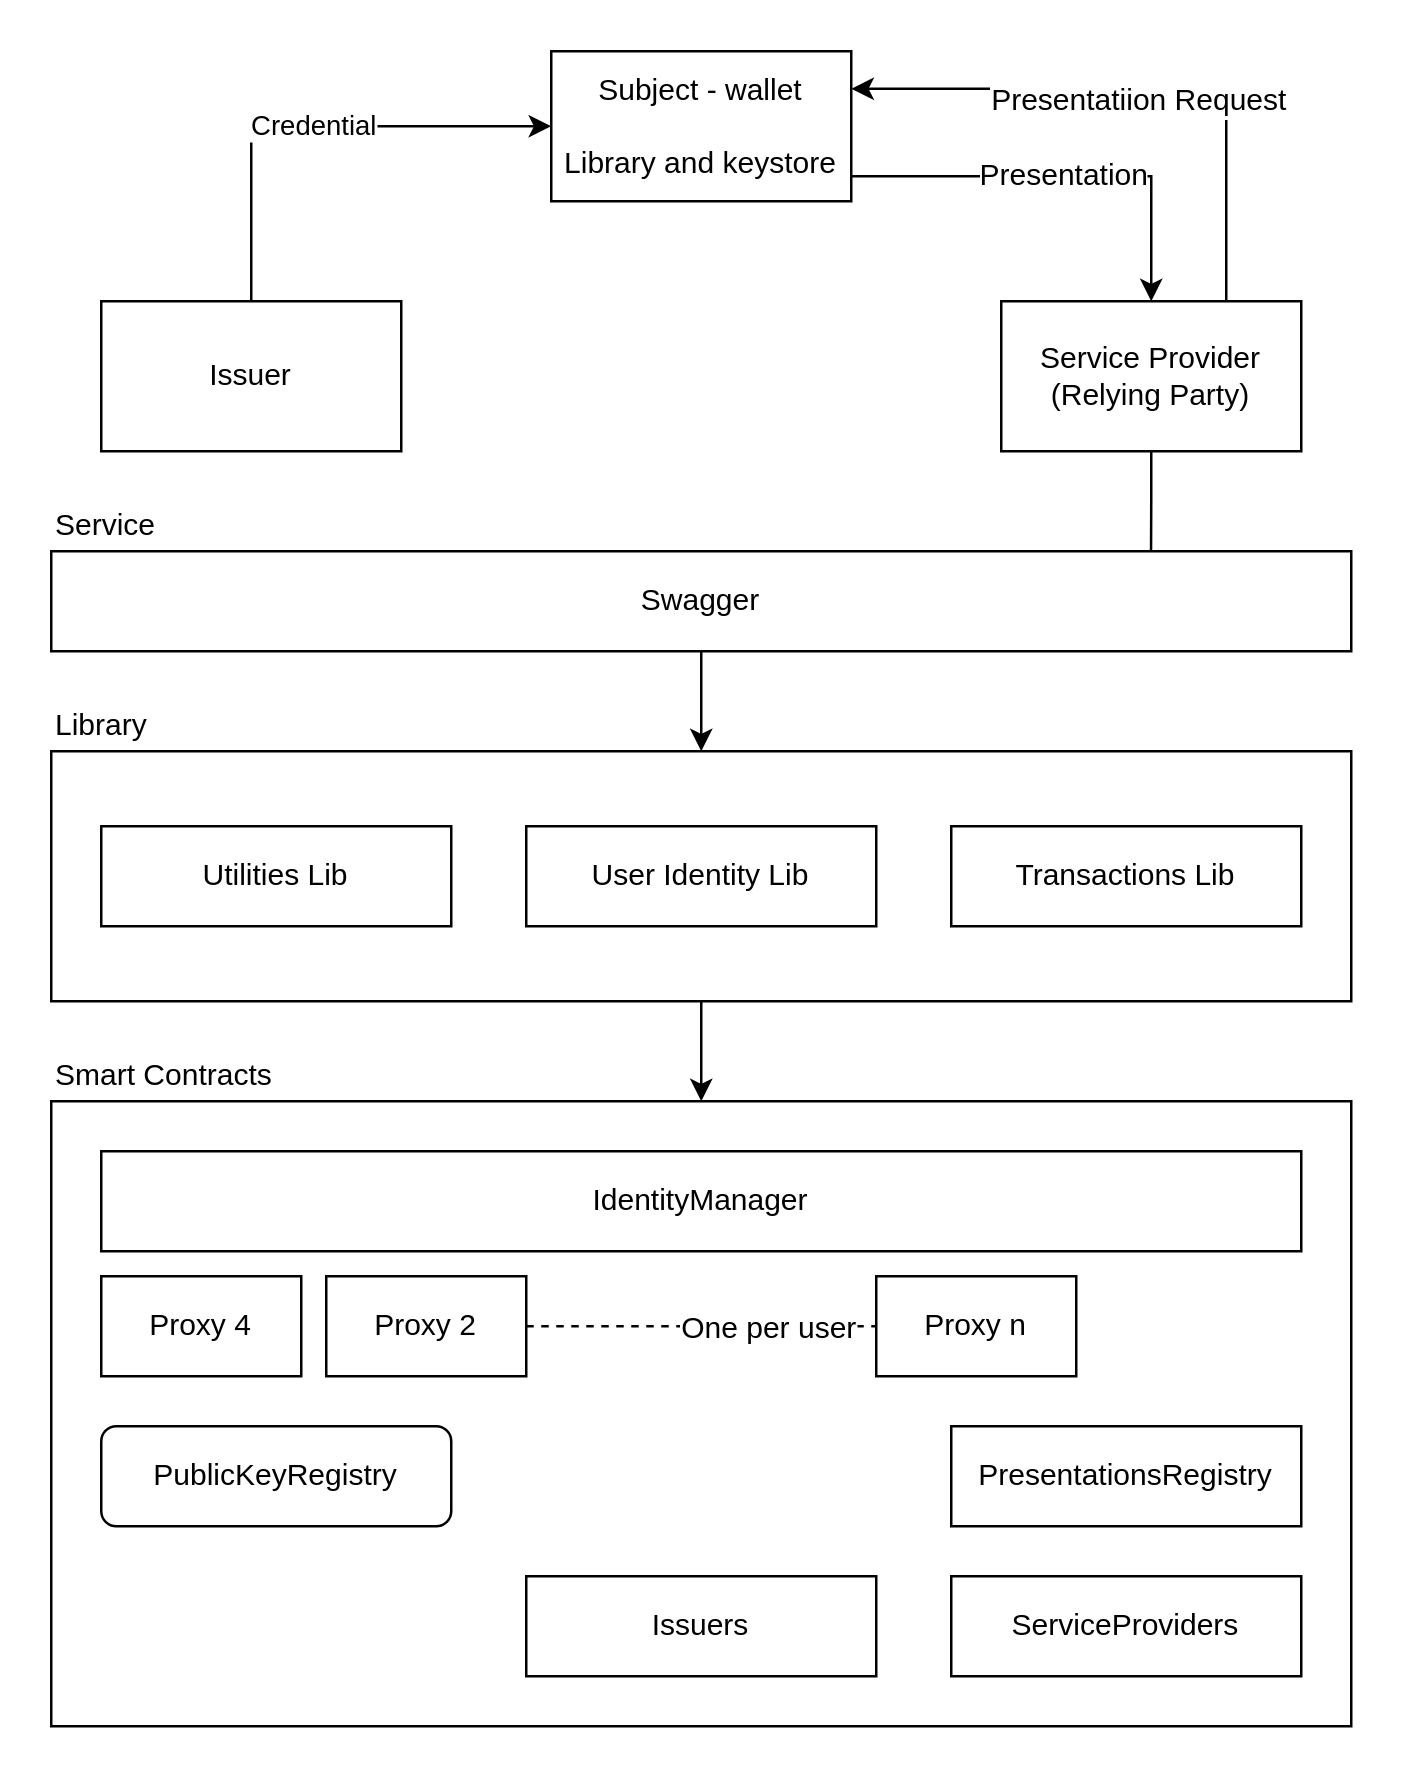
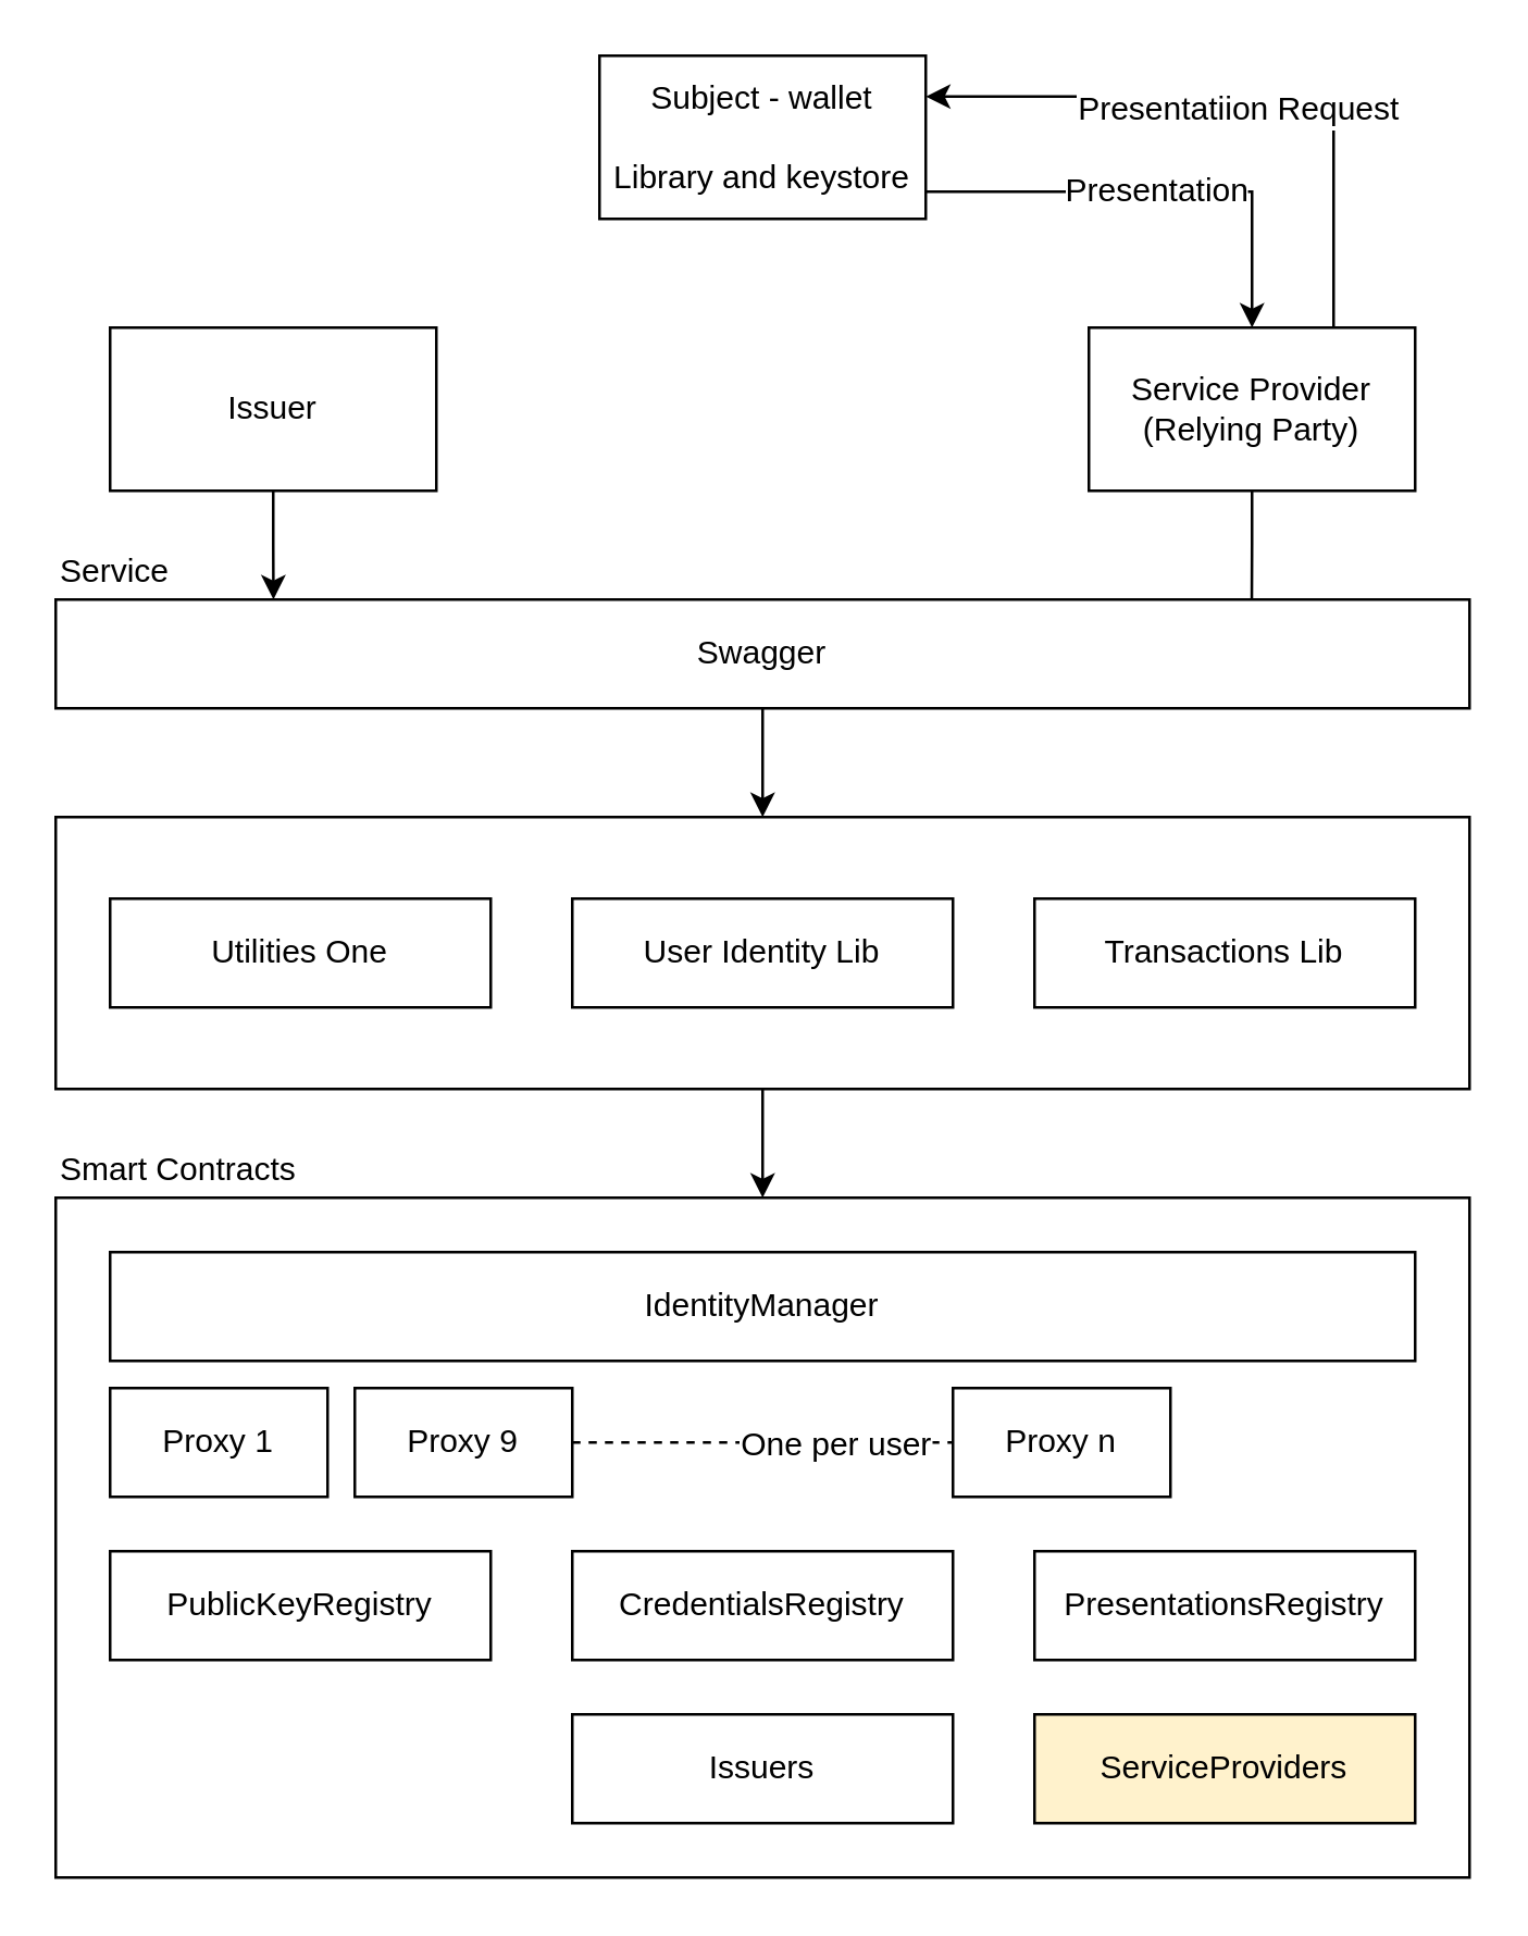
  <mxCell id="0" />
  <mxCell id="1" parent="0" />
- <mxCell id="2" value="Credential" style="edgeStyle=orthogonalEdgeStyle;rounded=0;orthogonalLoop=1;jettySize=auto;html=1;entryX=0;entryY=0.5;entryDx=0;entryDy=0;" parent="1" source="4" target="7" edge="1"><mxGeometry relative="1" as="geometry"><Array as="points"><mxPoint x="100" y="50" /></Array></mxGeometry></mxCell>
+ <mxCell id="3" value="" style="edgeStyle=orthogonalEdgeStyle;rounded=0;orthogonalLoop=1;jettySize=auto;html=1;entryX=0.154;entryY=0;entryDx=0;entryDy=0;entryPerimeter=0;" parent="1" source="4" target="30" edge="1"><mxGeometry relative="1" as="geometry" /></mxCell>
  <mxCell id="4" value="Issuer" style="rounded=0;whiteSpace=wrap;html=1;" parent="1" vertex="1"><mxGeometry x="40" y="120" width="120" height="60" as="geometry" /></mxCell>
  <mxCell id="5" style="edgeStyle=orthogonalEdgeStyle;rounded=0;orthogonalLoop=1;jettySize=auto;html=1;entryX=0.5;entryY=0;entryDx=0;entryDy=0;" parent="1" source="7" target="11" edge="1"><mxGeometry relative="1" as="geometry"><Array as="points"><mxPoint x="460" y="70" /></Array></mxGeometry></mxCell>
  <mxCell id="6" value="Presentation" style="text;html=1;align=center;verticalAlign=middle;resizable=0;points=[];;labelBackgroundColor=#ffffff;" parent="5" vertex="1" connectable="0"><mxGeometry x="-0.013" y="1" relative="1" as="geometry"><mxPoint as="offset" /></mxGeometry></mxCell>
  <mxCell id="7" value="Subject - wallet&lt;br&gt;&lt;br&gt;Library and keystore" style="rounded=0;whiteSpace=wrap;html=1;" parent="1" vertex="1"><mxGeometry x="220" y="20" width="120" height="60" as="geometry" /></mxCell>
  <mxCell id="8" style="edgeStyle=orthogonalEdgeStyle;rounded=0;orthogonalLoop=1;jettySize=auto;html=1;exitX=0.75;exitY=0;exitDx=0;exitDy=0;entryX=1;entryY=0.25;entryDx=0;entryDy=0;" parent="1" source="11" target="7" edge="1"><mxGeometry relative="1" as="geometry"><Array as="points"><mxPoint x="490" y="35" /></Array></mxGeometry></mxCell>
  <mxCell id="9" value="Presentatiion Request" style="text;html=1;align=center;verticalAlign=middle;resizable=0;points=[];;labelBackgroundColor=#ffffff;" parent="8" vertex="1" connectable="0"><mxGeometry x="0.026" y="4" relative="1" as="geometry"><mxPoint as="offset" /></mxGeometry></mxCell>
  <mxCell id="10" style="edgeStyle=orthogonalEdgeStyle;rounded=0;orthogonalLoop=1;jettySize=auto;html=1;entryX=0.846;entryY=0;entryDx=0;entryDy=0;entryPerimeter=0;endArrow=none;" parent="1" source="11" target="30" edge="1"><mxGeometry relative="1" as="geometry" /></mxCell>
  <mxCell id="11" value="Service Provider (Relying Party)" style="rounded=0;whiteSpace=wrap;html=1;" parent="1" vertex="1"><mxGeometry x="400" y="120" width="120" height="60" as="geometry" /></mxCell>
  <mxCell id="12" value="" style="rounded=0;whiteSpace=wrap;html=1;align=left;" parent="1" vertex="1"><mxGeometry x="20" y="440" width="520" height="250" as="geometry" /></mxCell>
  <mxCell id="13" value="Smart Contracts" style="text;html=1;strokeColor=none;fillColor=none;align=left;verticalAlign=middle;whiteSpace=wrap;rounded=0;" parent="1" vertex="1"><mxGeometry x="20" y="420" width="130" height="20" as="geometry" /></mxCell>
  <mxCell id="14" value="IdentityManager" style="rounded=0;whiteSpace=wrap;html=1;" parent="1" vertex="1"><mxGeometry x="40" y="460" width="480" height="40" as="geometry" /></mxCell>
- <mxCell id="15" value="Proxy 4" style="rounded=0;whiteSpace=wrap;html=1;" parent="1" vertex="1"><mxGeometry x="40" y="510" width="80" height="40" as="geometry" /></mxCell>
+ <mxCell id="15" value="Proxy 1" style="rounded=0;whiteSpace=wrap;html=1;" parent="1" vertex="1"><mxGeometry x="40" y="510" width="80" height="40" as="geometry" /></mxCell>
  <mxCell id="16" value="Proxy n" style="rounded=0;whiteSpace=wrap;html=1;" parent="1" vertex="1"><mxGeometry x="350" y="510" width="80" height="40" as="geometry" /></mxCell>
- <mxCell id="17" value="Proxy 2" style="rounded=0;whiteSpace=wrap;html=1;" parent="1" vertex="1"><mxGeometry x="130" y="510" width="80" height="40" as="geometry" /></mxCell>
+ <mxCell id="17" value="Proxy 9" style="rounded=0;whiteSpace=wrap;html=1;" parent="1" vertex="1"><mxGeometry x="130" y="510" width="80" height="40" as="geometry" /></mxCell>
  <mxCell id="18" value="" style="endArrow=none;dashed=1;html=1;exitX=1;exitY=0.5;exitDx=0;exitDy=0;" parent="1" source="17" target="16" edge="1"><mxGeometry width="50" height="50" relative="1" as="geometry"><mxPoint x="0" y="700" as="sourcePoint" /><mxPoint x="50" y="650" as="targetPoint" /></mxGeometry></mxCell>
  <mxCell id="19" value="One per user" style="text;html=1;align=center;verticalAlign=middle;resizable=0;points=[];;labelBackgroundColor=#ffffff;" parent="18" vertex="1" connectable="0"><mxGeometry x="-0.461" y="-4" relative="1" as="geometry"><mxPoint x="58" y="-4" as="offset" /></mxGeometry></mxCell>
- <mxCell id="20" value="PublicKeyRegistry" style="whiteSpace=wrap;html=1;rounded=1;" parent="1" vertex="1"><mxGeometry x="40" y="570" width="140" height="40" as="geometry" /></mxCell>
+ <mxCell id="20" value="PublicKeyRegistry" style="rounded=0;whiteSpace=wrap;html=1;" parent="1" vertex="1"><mxGeometry x="40" y="570" width="140" height="40" as="geometry" /></mxCell>
  <mxCell id="21" value="PresentationsRegistry" style="rounded=0;whiteSpace=wrap;html=1;" parent="1" vertex="1"><mxGeometry x="380" y="570" width="140" height="40" as="geometry" /></mxCell>
+ <mxCell id="22" value="CredentialsRegistry" style="rounded=0;whiteSpace=wrap;html=1;" parent="1" vertex="1"><mxGeometry x="210" y="570" width="140" height="40" as="geometry" /></mxCell>
  <mxCell id="23" value="" style="edgeStyle=orthogonalEdgeStyle;rounded=0;orthogonalLoop=1;jettySize=auto;html=1;" parent="1" source="24" edge="1"><mxGeometry relative="1" as="geometry"><mxPoint x="280" y="440" as="targetPoint" /></mxGeometry></mxCell>
  <mxCell id="24" value="" style="rounded=0;whiteSpace=wrap;html=1;align=left;" parent="1" vertex="1"><mxGeometry x="20" y="300" width="520" height="100" as="geometry" /></mxCell>
- <mxCell id="25" value="Library" style="text;html=1;strokeColor=none;fillColor=none;align=left;verticalAlign=middle;whiteSpace=wrap;rounded=0;" parent="1" vertex="1"><mxGeometry x="20" y="280" width="130" height="20" as="geometry" /></mxCell>
- <mxCell id="26" value="Utilities Lib" style="rounded=0;whiteSpace=wrap;html=1;" parent="1" vertex="1"><mxGeometry x="40" y="330" width="140" height="40" as="geometry" /></mxCell>
+ <mxCell id="26" value="Utilities One" style="rounded=0;whiteSpace=wrap;html=1;" parent="1" vertex="1"><mxGeometry x="40" y="330" width="140" height="40" as="geometry" /></mxCell>
  <mxCell id="27" value="User Identity Lib" style="rounded=0;whiteSpace=wrap;html=1;" parent="1" vertex="1"><mxGeometry x="210" y="330" width="140" height="40" as="geometry" /></mxCell>
  <mxCell id="28" value="Transactions Lib" style="rounded=0;whiteSpace=wrap;html=1;" parent="1" vertex="1"><mxGeometry x="380" y="330" width="140" height="40" as="geometry" /></mxCell>
  <mxCell id="29" value="" style="edgeStyle=orthogonalEdgeStyle;rounded=0;orthogonalLoop=1;jettySize=auto;html=1;" parent="1" source="30" target="24" edge="1"><mxGeometry relative="1" as="geometry" /></mxCell>
  <mxCell id="30" value="Swagger" style="rounded=0;whiteSpace=wrap;html=1;" parent="1" vertex="1"><mxGeometry x="20" y="220" width="520" height="40" as="geometry" /></mxCell>
  <mxCell id="31" value="Service" style="text;html=1;strokeColor=none;fillColor=none;align=left;verticalAlign=middle;whiteSpace=wrap;rounded=0;" parent="1" vertex="1"><mxGeometry x="20" y="200" width="130" height="20" as="geometry" /></mxCell>
  <mxCell id="32" value="Issuers" style="rounded=0;whiteSpace=wrap;html=1;" vertex="1" parent="1"><mxGeometry x="210" y="630" width="140" height="40" as="geometry" /></mxCell>
- <mxCell id="33" value="ServiceProviders" style="rounded=0;whiteSpace=wrap;html=1;" vertex="1" parent="1"><mxGeometry x="380" y="630" width="140" height="40" as="geometry" /></mxCell>
+ <mxCell id="33" value="ServiceProviders" style="rounded=0;whiteSpace=wrap;html=1;fillColor=#fff2cc;" vertex="1" parent="1"><mxGeometry x="380" y="630" width="140" height="40" as="geometry" /></mxCell>
